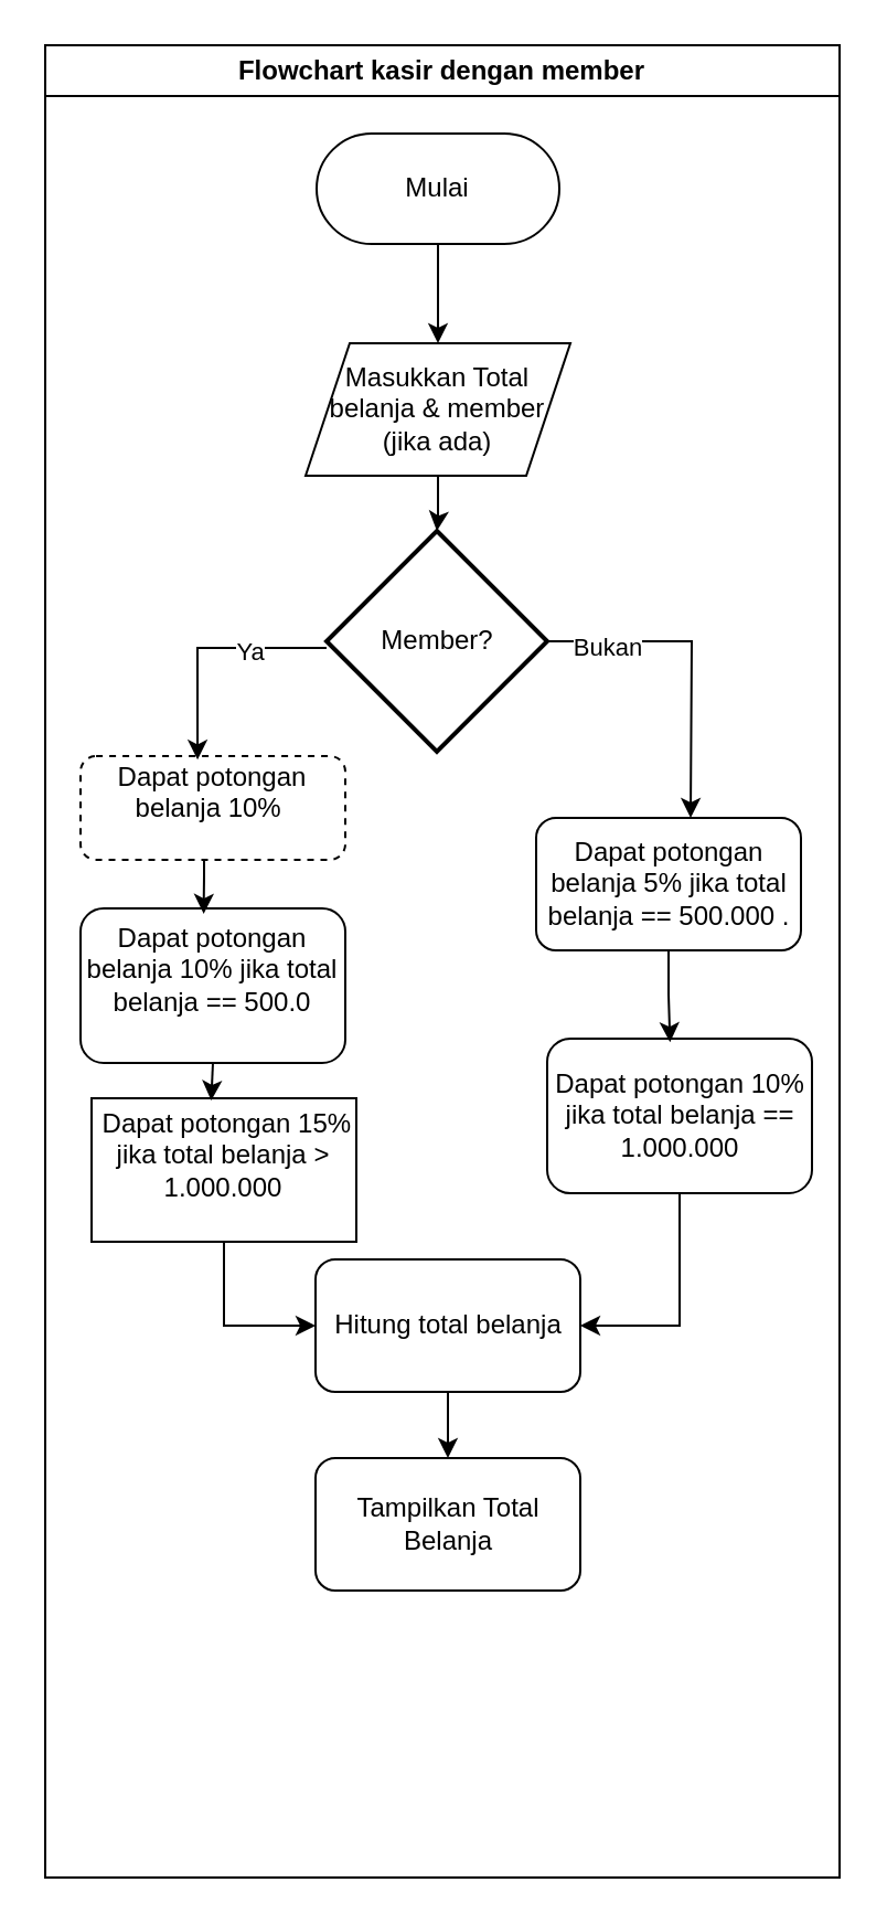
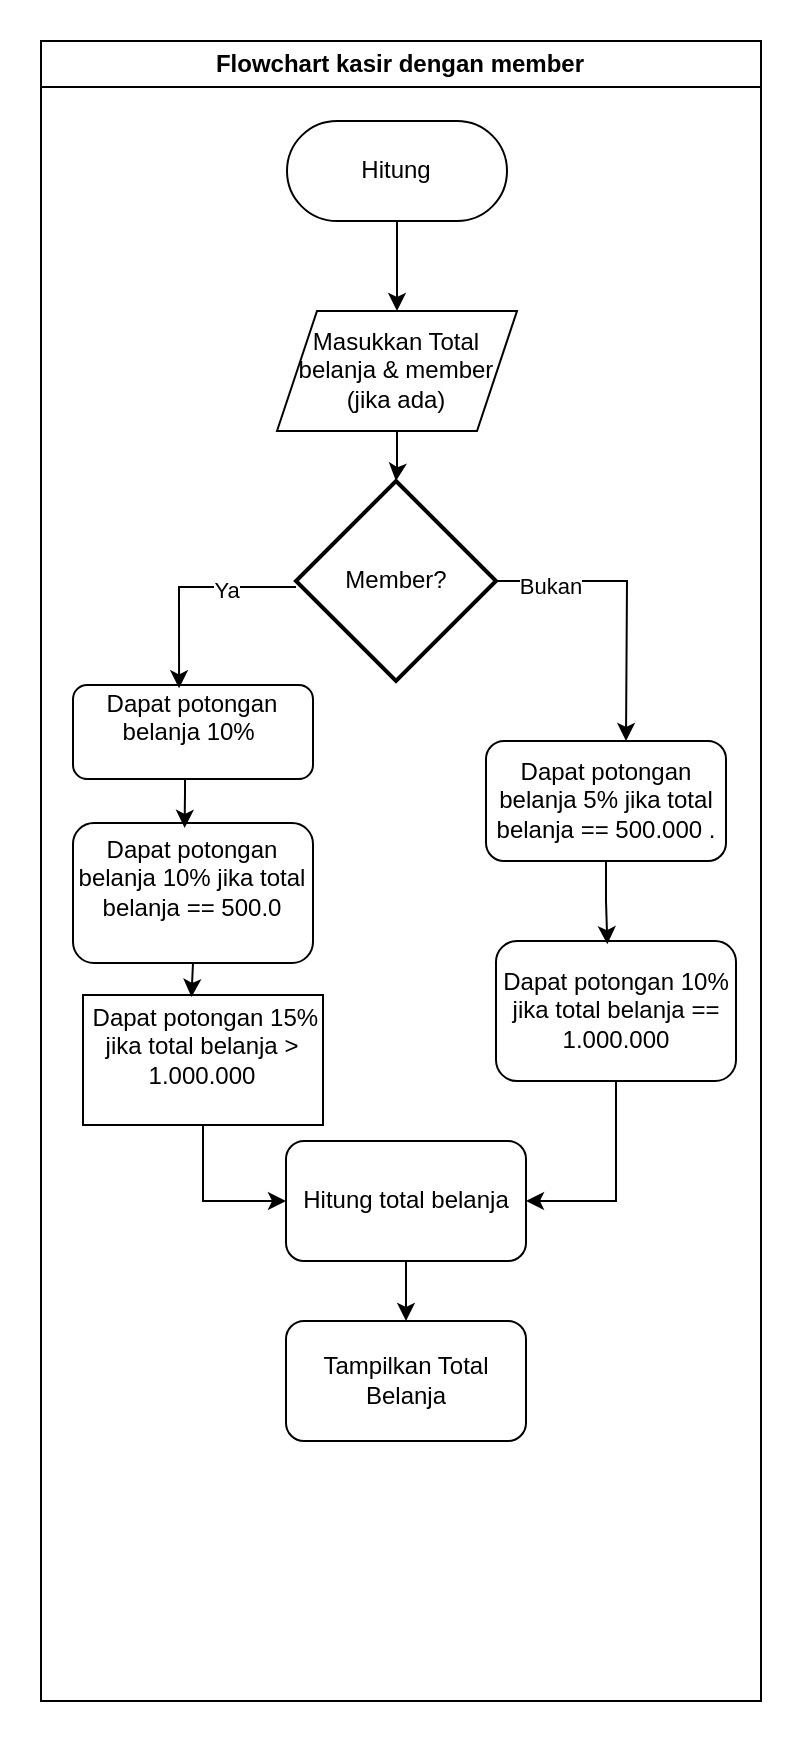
  <mxCell id="0" />
  <mxCell id="1" parent="0" />
  <mxCell id="2" value="Flowchart kasir dengan member" style="swimlane;whiteSpace=wrap;html=1;" parent="1" vertex="1"><mxGeometry x="20" y="20" width="360" height="830" as="geometry" /></mxCell>
  <mxCell id="3" style="edgeStyle=orthogonalEdgeStyle;rounded=0;orthogonalLoop=1;jettySize=auto;html=1;entryX=0.5;entryY=0;entryDx=0;entryDy=0;" parent="2" source="4" target="18" edge="1"><mxGeometry relative="1" as="geometry"><mxPoint x="180" y="120" as="targetPoint" /></mxGeometry></mxCell>
- <mxCell id="4" value="Mulai" style="html=1;dashed=0;whiteSpace=wrap;shape=mxgraph.dfd.start" parent="2" vertex="1"><mxGeometry x="123" y="40" width="110" height="50" as="geometry" /></mxCell>
+ <mxCell id="4" value="Hitung" style="html=1;dashed=0;whiteSpace=wrap;shape=mxgraph.dfd.start" parent="2" vertex="1"><mxGeometry x="123" y="40" width="110" height="50" as="geometry" /></mxCell>
  <mxCell id="5" style="edgeStyle=orthogonalEdgeStyle;rounded=0;orthogonalLoop=1;jettySize=auto;html=1;" parent="2" source="7" edge="1"><mxGeometry relative="1" as="geometry"><mxPoint x="292.5" y="350" as="targetPoint" /></mxGeometry></mxCell>
  <mxCell id="6" value="Bukan" style="edgeLabel;html=1;align=center;verticalAlign=middle;resizable=0;points=[];" parent="5" vertex="1" connectable="0"><mxGeometry x="-0.624" y="-2" relative="1" as="geometry"><mxPoint as="offset" /></mxGeometry></mxCell>
  <mxCell id="7" value="Member?" style="strokeWidth=2;html=1;shape=mxgraph.flowchart.decision;whiteSpace=wrap;" parent="2" vertex="1"><mxGeometry x="127.5" y="220" width="100" height="100" as="geometry" /></mxCell>
  <mxCell id="8" style="edgeStyle=orthogonalEdgeStyle;rounded=0;orthogonalLoop=1;jettySize=auto;html=1;entryX=0;entryY=0.5;entryDx=0;entryDy=0;exitX=0.5;exitY=1;exitDx=0;exitDy=0;" parent="2" source="15" target="13" edge="1"><mxGeometry relative="1" as="geometry"><mxPoint x="42.5" y="590" as="sourcePoint" /></mxGeometry></mxCell>
  <mxCell id="9" value="Dapat potongan belanja 10% jika total belanja == 500.0&lt;div&gt;&lt;br&gt;&lt;/div&gt;" style="rounded=1;whiteSpace=wrap;html=1;" parent="2" vertex="1"><mxGeometry x="16" y="391" width="120" height="70" as="geometry" /></mxCell>
  <mxCell id="10" style="edgeStyle=orthogonalEdgeStyle;rounded=0;orthogonalLoop=1;jettySize=auto;html=1;entryX=1;entryY=0.5;entryDx=0;entryDy=0;exitX=0.5;exitY=1;exitDx=0;exitDy=0;" parent="2" source="16" target="13" edge="1"><mxGeometry relative="1" as="geometry"><mxPoint x="272.5" y="520" as="sourcePoint" /></mxGeometry></mxCell>
  <mxCell id="11" value="Dapat potongan belanja 5% jika total belanja == 500.000 ." style="rounded=1;whiteSpace=wrap;html=1;" parent="2" vertex="1"><mxGeometry x="222.5" y="350" width="120" height="60" as="geometry" /></mxCell>
  <mxCell id="12" style="edgeStyle=orthogonalEdgeStyle;rounded=0;orthogonalLoop=1;jettySize=auto;html=1;entryX=0.5;entryY=0;entryDx=0;entryDy=0;" parent="2" source="13" target="14" edge="1"><mxGeometry relative="1" as="geometry" /></mxCell>
  <mxCell id="13" value="Hitung total belanja" style="rounded=1;whiteSpace=wrap;html=1;" parent="2" vertex="1"><mxGeometry x="122.5" y="550" width="120" height="60" as="geometry" /></mxCell>
  <mxCell id="14" value="Tampilkan Total Belanja" style="rounded=1;whiteSpace=wrap;html=1;" parent="2" vertex="1"><mxGeometry x="122.5" y="640" width="120" height="60" as="geometry" /></mxCell>
  <mxCell id="15" value="&amp;nbsp;Dapat potongan 15% jika total belanja &amp;gt; 1.000.000&lt;div&gt;&lt;br&gt;&lt;/div&gt;" style="whiteSpace=wrap;html=1;rounded=0;" parent="2" vertex="1"><mxGeometry x="21" y="477" width="120" height="65" as="geometry" /></mxCell>
  <mxCell id="16" value="Dapat potongan 10% jika total belanja == 1.000.000" style="rounded=1;whiteSpace=wrap;html=1;" parent="2" vertex="1"><mxGeometry x="227.5" y="450" width="120" height="70" as="geometry" /></mxCell>
  <mxCell id="17" style="edgeStyle=orthogonalEdgeStyle;rounded=0;orthogonalLoop=1;jettySize=auto;html=1;entryX=0.464;entryY=0.023;entryDx=0;entryDy=0;entryPerimeter=0;" parent="2" source="11" target="16" edge="1"><mxGeometry relative="1" as="geometry" /></mxCell>
  <mxCell id="18" value="Masukkan Total belanja &amp;amp; member&lt;div&gt;(jika ada)&lt;/div&gt;" style="shape=parallelogram;perimeter=parallelogramPerimeter;whiteSpace=wrap;html=1;fixedSize=1;" parent="2" vertex="1"><mxGeometry x="118" y="135" width="120" height="60" as="geometry" /></mxCell>
  <mxCell id="19" style="edgeStyle=orthogonalEdgeStyle;rounded=0;orthogonalLoop=1;jettySize=auto;html=1;entryX=0.5;entryY=0;entryDx=0;entryDy=0;entryPerimeter=0;" parent="2" source="18" target="7" edge="1"><mxGeometry relative="1" as="geometry" /></mxCell>
- <mxCell id="20" value="Dapat potongan belanja 10%&amp;nbsp;&lt;div&gt;&lt;br&gt;&lt;/div&gt;" style="rounded=1;whiteSpace=wrap;html=1;dashed=1;" parent="2" vertex="1"><mxGeometry x="16" y="322" width="120" height="47" as="geometry" /></mxCell>
+ <mxCell id="20" value="Dapat potongan belanja 10%&amp;nbsp;&lt;div&gt;&lt;br&gt;&lt;/div&gt;" style="rounded=1;whiteSpace=wrap;html=1;" parent="2" vertex="1"><mxGeometry x="16" y="322" width="120" height="47" as="geometry" /></mxCell>
  <mxCell id="21" style="edgeStyle=orthogonalEdgeStyle;rounded=0;orthogonalLoop=1;jettySize=auto;html=1;entryX=0.442;entryY=0.035;entryDx=0;entryDy=0;entryPerimeter=0;" parent="2" source="7" target="20" edge="1"><mxGeometry relative="1" as="geometry"><Array as="points"><mxPoint x="69" y="273" /></Array></mxGeometry></mxCell>
  <mxCell id="22" value="Ya" style="edgeLabel;html=1;align=center;verticalAlign=middle;resizable=0;points=[];" parent="21" vertex="1" connectable="0"><mxGeometry x="-0.361" y="1" relative="1" as="geometry"><mxPoint as="offset" /></mxGeometry></mxCell>
  <mxCell id="23" style="edgeStyle=orthogonalEdgeStyle;rounded=0;orthogonalLoop=1;jettySize=auto;html=1;entryX=0.465;entryY=0.035;entryDx=0;entryDy=0;entryPerimeter=0;" parent="2" source="20" target="9" edge="1"><mxGeometry relative="1" as="geometry"><Array as="points"><mxPoint x="72" y="376" /><mxPoint x="72" y="376" /></Array></mxGeometry></mxCell>
  <mxCell id="24" style="edgeStyle=orthogonalEdgeStyle;rounded=0;orthogonalLoop=1;jettySize=auto;html=1;exitX=0.5;exitY=1;exitDx=0;exitDy=0;entryX=0.452;entryY=0.015;entryDx=0;entryDy=0;entryPerimeter=0;" parent="2" source="9" target="15" edge="1"><mxGeometry relative="1" as="geometry" /></mxCell>
